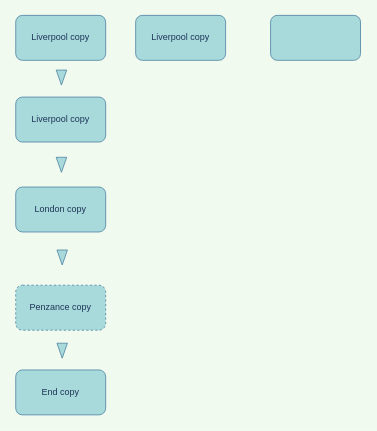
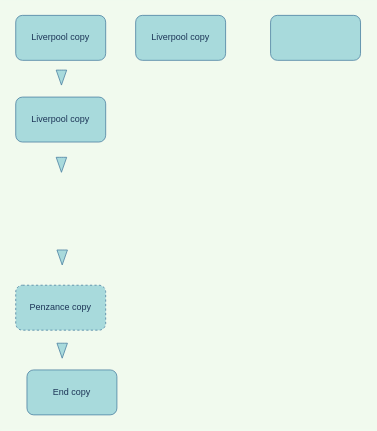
  <mxCell id="0" />
  <mxCell id="1" parent="0" />
  <mxCell id="2" value="Liverpool copy" style="whiteSpace=wrap;html=1;fillColor=#A8DADC;strokeColor=#457B9D;fontColor=#1D3557;rounded=1;" parent="1" vertex="1"><mxGeometry x="20" y="129" width="120" height="60" as="geometry" /></mxCell>
- <mxCell id="3" value="London copy" style="whiteSpace=wrap;html=1;fillColor=#A8DADC;strokeColor=#457B9D;fontColor=#1D3557;rounded=1;" parent="1" vertex="1"><mxGeometry x="20" y="249" width="120" height="60" as="geometry" /></mxCell>
  <mxCell id="4" value="Penzance copy" style="whiteSpace=wrap;html=1;fillColor=#A8DADC;strokeColor=#457B9D;fontColor=#1D3557;rounded=1;dashed=1;" parent="1" vertex="1"><mxGeometry x="20" y="380" width="120" height="60" as="geometry" /></mxCell>
- <mxCell id="5" value="End copy" style="whiteSpace=wrap;html=1;fillColor=#A8DADC;strokeColor=#457B9D;fontColor=#1D3557;rounded=1;" parent="1" vertex="1"><mxGeometry x="20" y="493" width="120" height="60" as="geometry" /></mxCell>
+ <mxCell id="5" value="End copy" style="whiteSpace=wrap;html=1;fillColor=#A8DADC;strokeColor=#457B9D;fontColor=#1D3557;rounded=1;" parent="1" vertex="1"><mxGeometry x="35" y="493" width="120" height="60" as="geometry" /></mxCell>
  <mxCell id="6" value="" style="html=1;shadow=0;dashed=0;align=center;verticalAlign=middle;shape=mxgraph.arrows2.arrow;dy=0.6;dx=40;direction=south;notch=0;fillColor=#A8DADC;strokeColor=#457B9D;fontColor=#1D3557;rounded=1;" parent="1" vertex="1"><mxGeometry x="74" y="93" width="14" height="20" as="geometry" /></mxCell>
  <mxCell id="7" value="" style="html=1;shadow=0;dashed=0;align=center;verticalAlign=middle;shape=mxgraph.arrows2.arrow;dy=0.6;dx=40;direction=south;notch=0;fillColor=#A8DADC;strokeColor=#457B9D;fontColor=#1D3557;rounded=1;" parent="1" vertex="1"><mxGeometry x="74" y="209.37" width="14" height="20" as="geometry" /></mxCell>
  <mxCell id="8" value="" style="html=1;shadow=0;dashed=0;align=center;verticalAlign=middle;shape=mxgraph.arrows2.arrow;dy=0.6;dx=40;direction=south;notch=0;fillColor=#A8DADC;strokeColor=#457B9D;fontColor=#1D3557;rounded=1;" parent="1" vertex="1"><mxGeometry x="75" y="333" width="14" height="20" as="geometry" /></mxCell>
  <mxCell id="9" value="" style="html=1;shadow=0;dashed=0;align=center;verticalAlign=middle;shape=mxgraph.arrows2.arrow;dy=0.6;dx=40;direction=south;notch=0;fillColor=#A8DADC;strokeColor=#457B9D;fontColor=#1D3557;rounded=1;" parent="1" vertex="1"><mxGeometry x="75" y="457.37" width="14" height="20" as="geometry" /></mxCell>
  <mxCell id="10" value="Liverpool copy" style="whiteSpace=wrap;html=1;fillColor=#A8DADC;strokeColor=#457B9D;fontColor=#1D3557;rounded=1;" parent="1" vertex="1"><mxGeometry x="20" y="20" width="120" height="60" as="geometry" /></mxCell>
  <mxCell id="11" value="" style="rounded=1;whiteSpace=wrap;html=1;sketch=0;fontColor=#1D3557;strokeColor=#457B9D;fillColor=#A8DADC;" parent="1" vertex="1"><mxGeometry x="360" y="20" width="120" height="60" as="geometry" /></mxCell>
  <mxCell id="12" value="Liverpool copy" style="whiteSpace=wrap;html=1;fillColor=#A8DADC;strokeColor=#457B9D;fontColor=#1D3557;rounded=1;" parent="1" vertex="1"><mxGeometry x="180" y="20" width="120" height="60" as="geometry" /></mxCell>
